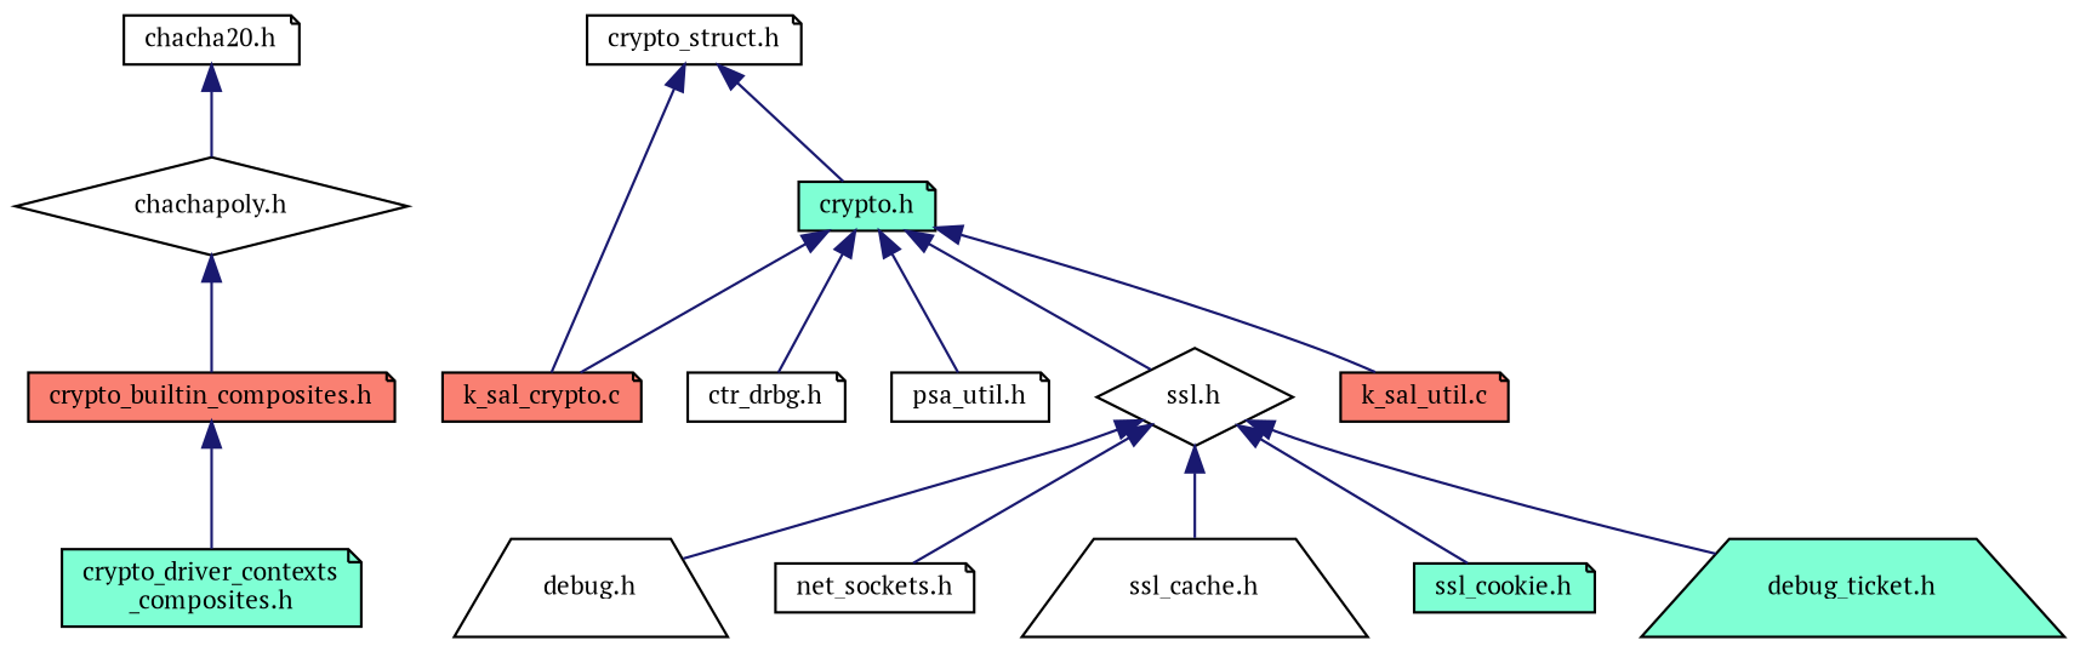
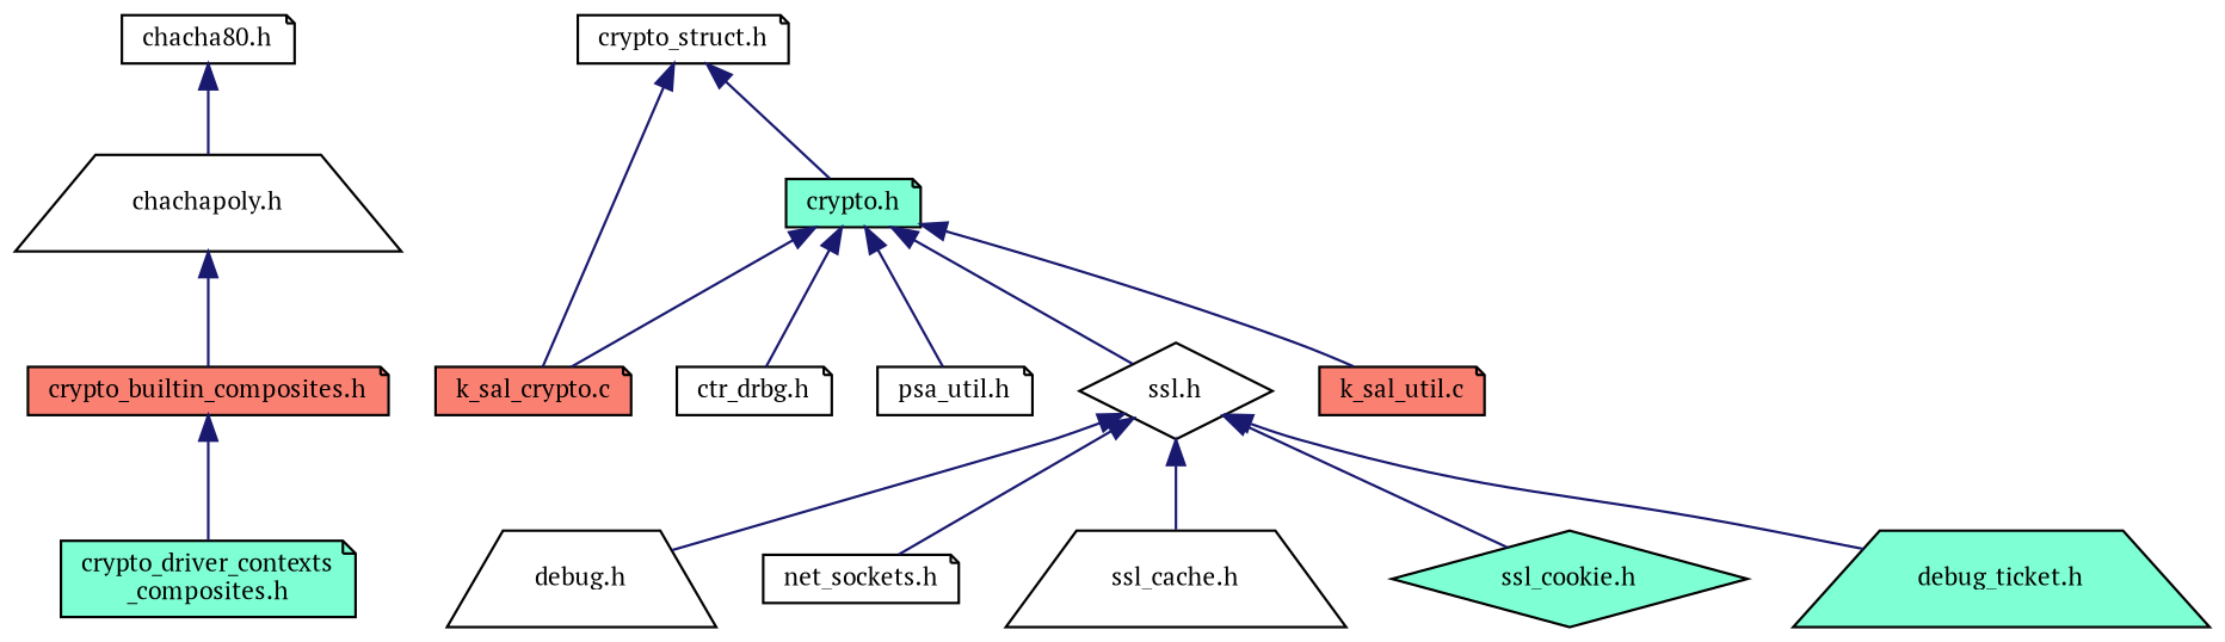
  digraph {
    fontname="PT Serif"
    node [color=black fillcolor=white fontname="PT Serif" fontsize=10 shape=note style=filled]
    edge [color=midnightblue dir=back fontname="PT Serif" fontsize=10 labelfontname=Helvetica labelfontsize=10 style=solid]
-   n1 [fontcolor=black height=0.2 label="chacha20.h" width=0.4]
-   n2 [height=0.2 label="chachapoly.h" shape=diamond width=0.4]
+   n1 [fontcolor=black height=0.2 label="chacha80.h" width=0.4]
+   n2 [height=0.2 label="chachapoly.h" shape=trapezium width=0.4]
    n3 [fillcolor=salmon height=0.2 label="crypto_builtin_composites.h" width=0.4]
    n4 [fillcolor=aquamarine height=0.2 label="crypto_driver_contexts\l_composites.h" width=0.4]
    n5 [height=0.2 label="crypto_struct.h" width=0.4]
    n6 [fillcolor=aquamarine height=0.2 label="crypto.h" width=0.4]
    n7 [fillcolor=salmon height=0.2 label="k_sal_crypto.c" width=0.4]
    n8 [height=0.2 label="ctr_drbg.h" width=0.4]
    n9 [height=0.2 label="psa_util.h" width=0.4]
    n10 [height=0.2 label="ssl.h" shape=diamond width=0.4]
    n11 [fillcolor=salmon height=0.2 label="k_sal_util.c" width=0.4]
    n12 [height=0.2 label="debug.h" shape=trapezium width=0.4]
    n13 [height=0.2 label="net_sockets.h" width=0.4]
    n14 [height=0.2 label="ssl_cache.h" shape=trapezium width=0.4]
-   n15 [fillcolor=aquamarine height=0.2 label="ssl_cookie.h" width=0.4]
+   n15 [fillcolor=aquamarine height=0.2 label="ssl_cookie.h" shape=diamond width=0.4]
    n16 [fillcolor=aquamarine height=0.2 label="debug_ticket.h" shape=trapezium width=0.4]
    n1 -> n2
    n2 -> n3
    n3 -> n4
    n5 -> n6
    n5 -> n7
    n6 -> n7
    n6 -> n8
    n6 -> n9
    n6 -> n10
    n6 -> n11
    n10 -> n12
    n10 -> n13
    n10 -> n14
    n10 -> n15
    n10 -> n16
  }
